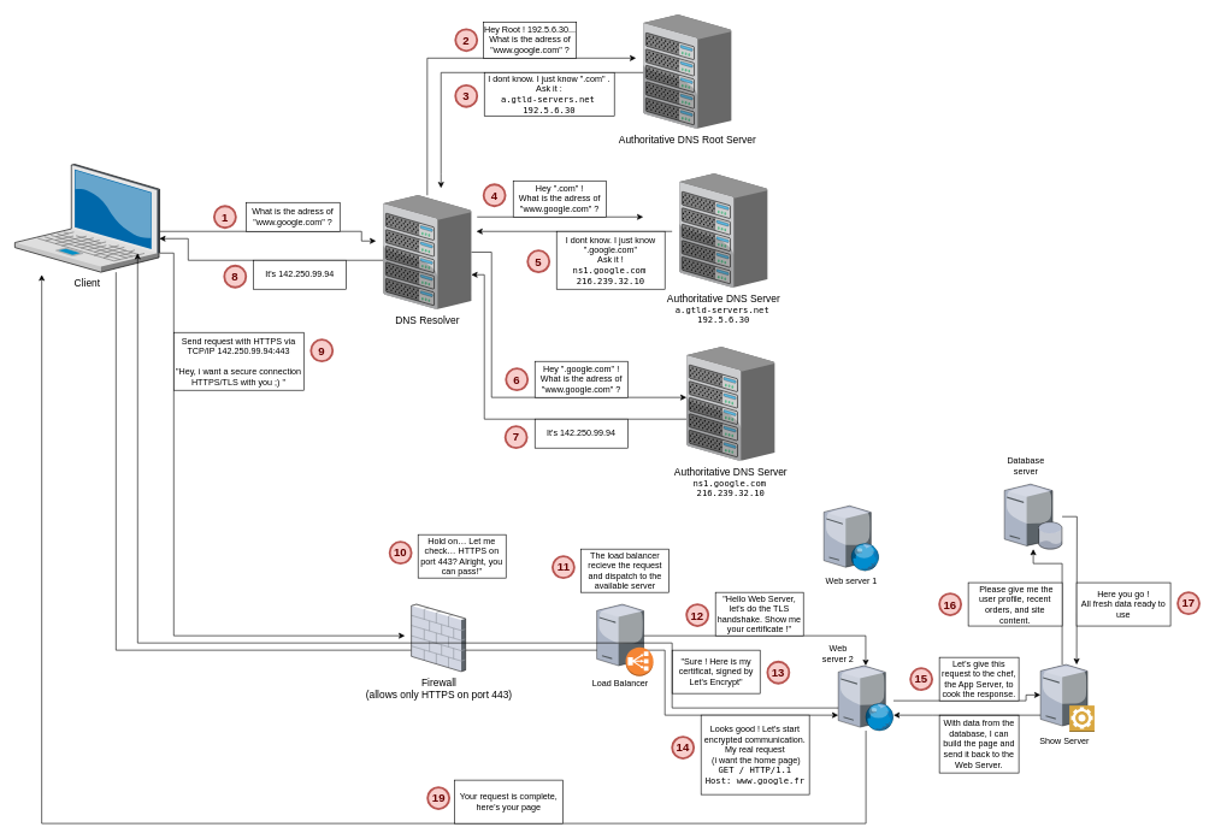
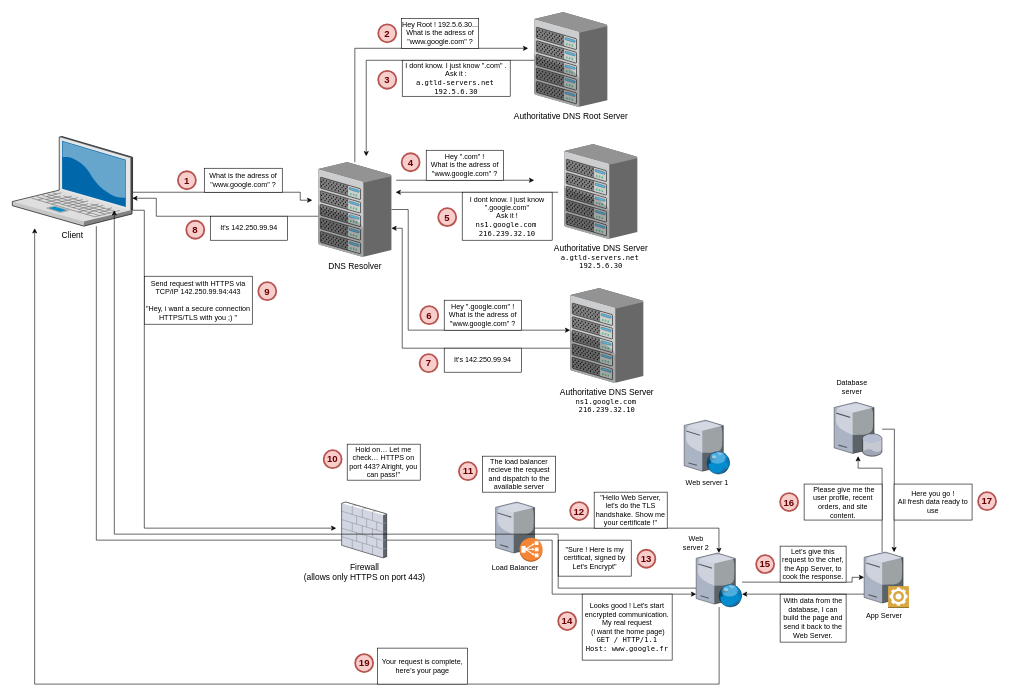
  <mxCell id="0" style=";html=1;" />
  <mxCell id="1" style=";html=1;" parent="0" />
  <mxCell id="2" style="edgeStyle=none;rounded=0;html=1;startSize=10;endSize=10;jettySize=auto;orthogonalLoop=1;fontSize=14;endArrow=none;endFill=0;strokeWidth=2;" parent="1" edge="1"><mxGeometry relative="1" as="geometry"><mxPoint x="951.041" y="603.5" as="sourcePoint" /></mxGeometry></mxCell>
  <mxCell id="3" style="edgeStyle=none;rounded=0;html=1;startSize=10;endSize=10;jettySize=auto;orthogonalLoop=1;fontSize=14;endArrow=none;endFill=0;strokeWidth=2;" parent="1" edge="1"><mxGeometry relative="1" as="geometry"><mxPoint x="968" y="600.008" as="sourcePoint" /></mxGeometry></mxCell>
  <mxCell id="4" style="edgeStyle=none;rounded=0;html=1;startSize=10;endSize=10;jettySize=auto;orthogonalLoop=1;fontSize=14;endArrow=none;endFill=0;strokeWidth=2;" parent="1" edge="1"><mxGeometry relative="1" as="geometry"><mxPoint x="925.857" y="603.5" as="targetPoint" /></mxGeometry></mxCell>
  <mxCell id="5" style="edgeStyle=orthogonalEdgeStyle;rounded=0;orthogonalLoop=1;jettySize=auto;html=1;" edge="1" parent="1" source="8"><mxGeometry relative="1" as="geometry"><mxPoint x="520" y="333.25" as="targetPoint" /><Array as="points"><mxPoint x="500" y="320" /><mxPoint x="500" y="333" /></Array></mxGeometry></mxCell>
  <mxCell id="6" style="edgeStyle=orthogonalEdgeStyle;rounded=0;orthogonalLoop=1;jettySize=auto;html=1;" edge="1" parent="1" source="8"><mxGeometry relative="1" as="geometry"><mxPoint x="560" y="880" as="targetPoint" /><Array as="points"><mxPoint x="240" y="350" /></Array></mxGeometry></mxCell>
  <mxCell id="7" style="edgeStyle=orthogonalEdgeStyle;rounded=0;orthogonalLoop=1;jettySize=auto;html=1;" edge="1" parent="1" source="8" target="49"><mxGeometry relative="1" as="geometry"><Array as="points"><mxPoint x="160" y="900" /><mxPoint x="920" y="900" /><mxPoint x="920" y="990" /></Array></mxGeometry></mxCell>
  <mxCell id="8" value="Client" style="verticalLabelPosition=bottom;aspect=fixed;html=1;verticalAlign=top;strokeColor=none;shape=mxgraph.citrix.laptop_2;fillColor=#66B2FF;gradientColor=#0066CC;fontSize=14;" vertex="1" parent="1"><mxGeometry x="20" y="227.04" width="200.43" height="149.46" as="geometry" /></mxCell>
  <mxCell id="9" style="edgeStyle=orthogonalEdgeStyle;rounded=0;orthogonalLoop=1;jettySize=auto;html=1;entryX=0;entryY=0.444;entryDx=0;entryDy=0;entryPerimeter=0;" edge="1" parent="1" source="11" target="30"><mxGeometry relative="1" as="geometry"><mxPoint x="670" y="590" as="targetPoint" /><Array as="points"><mxPoint x="680" y="349" /><mxPoint x="680" y="550" /></Array></mxGeometry></mxCell>
  <mxCell id="10" style="edgeStyle=orthogonalEdgeStyle;rounded=0;orthogonalLoop=1;jettySize=auto;html=1;" edge="1" parent="1" source="11"><mxGeometry relative="1" as="geometry"><mxPoint x="220" y="330" as="targetPoint" /><Array as="points"><mxPoint x="260" y="360" /><mxPoint x="260" y="330" /><mxPoint x="224" y="330" /></Array></mxGeometry></mxCell>
  <mxCell id="11" value="DNS Resolver" style="verticalLabelPosition=bottom;aspect=fixed;html=1;verticalAlign=top;strokeColor=none;shape=mxgraph.citrix.chassis;fillColor=#66B2FF;gradientColor=#0066CC;fontSize=14;" vertex="1" parent="1"><mxGeometry x="530" y="270" width="122.01" height="157.5" as="geometry" /></mxCell>
  <mxCell id="12" value="Firewall&lt;div&gt;(allows only HTTPS on port 443)&lt;br&gt;&lt;/div&gt;" style="verticalLabelPosition=bottom;aspect=fixed;html=1;verticalAlign=top;strokeColor=none;shape=mxgraph.citrix.firewall;fillColor=#66B2FF;gradientColor=#0066CC;fontSize=14;" vertex="1" parent="1"><mxGeometry x="569" y="836.5" width="75" height="93" as="geometry" /></mxCell>
  <mxCell id="13" value="Authoritative DNS Root Server" style="verticalLabelPosition=bottom;aspect=fixed;html=1;verticalAlign=top;strokeColor=none;shape=mxgraph.citrix.chassis;fillColor=#66B2FF;gradientColor=#0066CC;fontSize=14;" vertex="1" parent="1"><mxGeometry x="890" y="20" width="122.01" height="157.5" as="geometry" /></mxCell>
  <mxCell id="14" value="" style="edgeStyle=orthogonalEdgeStyle;rounded=0;orthogonalLoop=1;jettySize=auto;html=1;" edge="1" parent="1" source="11"><mxGeometry x="0.324" relative="1" as="geometry"><mxPoint x="880" y="80" as="targetPoint" /><Array as="points"><mxPoint x="591" y="80" /></Array><mxPoint as="offset" /></mxGeometry></mxCell>
  <mxCell id="15" style="edgeStyle=orthogonalEdgeStyle;rounded=0;orthogonalLoop=1;jettySize=auto;html=1;" edge="1" parent="1" source="13"><mxGeometry relative="1" as="geometry"><mxPoint x="610" y="260" as="targetPoint" /><Array as="points"><mxPoint x="610" y="100" /><mxPoint x="610" y="240" /></Array></mxGeometry></mxCell>
  <mxCell id="16" value="3" style="ellipse;whiteSpace=wrap;html=1;aspect=fixed;fillColor=#f8cecc;strokeColor=#b85450;fontStyle=1;fontColor=#660000;fontSize=16;strokeWidth=3;" vertex="1" parent="1"><mxGeometry x="630" y="117.5" width="30" height="30" as="geometry" /></mxCell>
  <mxCell id="17" value="What is the adress of &quot;www.google.com&quot; ?" style="rounded=0;whiteSpace=wrap;html=1;" vertex="1" parent="1"><mxGeometry x="340" y="280" width="130" height="40" as="geometry" /></mxCell>
  <mxCell id="18" value="1" style="ellipse;whiteSpace=wrap;html=1;aspect=fixed;fillColor=#f8cecc;strokeColor=#b85450;fontStyle=1;fontColor=#660000;fontSize=16;strokeWidth=3;" vertex="1" parent="1"><mxGeometry x="296" y="285" width="30" height="30" as="geometry" /></mxCell>
  <mxCell id="19" value="Hey Root ! 192.5.6.30... &lt;br&gt;What is the adress of &quot;www.google.com&quot; ?" style="rounded=0;whiteSpace=wrap;html=1;" vertex="1" parent="1"><mxGeometry x="669" y="30" width="128.5" height="50" as="geometry" /></mxCell>
  <mxCell id="20" value="2" style="ellipse;whiteSpace=wrap;html=1;aspect=fixed;fillColor=#f8cecc;strokeColor=#b85450;fontStyle=1;fontColor=#660000;fontSize=16;strokeWidth=3;" vertex="1" parent="1"><mxGeometry x="630" y="40" width="30" height="30" as="geometry" /></mxCell>
  <mxCell id="21" value="I dont know. I just know &quot;.com&quot; . Ask it :&lt;div&gt;&lt;code data-end=&quot;274&quot; data-start=&quot;254&quot;&gt;a.gtld-servers.net&lt;/code&gt;&amp;nbsp;&lt;/div&gt;&lt;div&gt;&lt;code data-end=&quot;289&quot; data-start=&quot;277&quot;&gt;192.5.6.30&lt;/code&gt;&lt;br&gt;&lt;/div&gt;" style="rounded=0;whiteSpace=wrap;html=1;" vertex="1" parent="1"><mxGeometry x="670" y="100" width="180" height="60" as="geometry" /></mxCell>
  <mxCell id="22" value="Authoritative DNS Server&lt;div&gt;&lt;div style=&quot;font-size: 12px; text-wrap: wrap;&quot;&gt;&lt;code data-end=&quot;274&quot; data-start=&quot;254&quot;&gt;a.gtld-servers.net&lt;/code&gt;&amp;nbsp;&lt;/div&gt;&lt;div style=&quot;font-size: 12px; text-wrap: wrap;&quot;&gt;&lt;code data-end=&quot;289&quot; data-start=&quot;277&quot;&gt;192.5.6.30&lt;/code&gt;&lt;/div&gt;&lt;/div&gt;" style="verticalLabelPosition=bottom;aspect=fixed;html=1;verticalAlign=top;strokeColor=none;shape=mxgraph.citrix.chassis;fillColor=#66B2FF;gradientColor=#0066CC;fontSize=14;" vertex="1" parent="1"><mxGeometry x="940" y="240" width="122.01" height="157.5" as="geometry" /></mxCell>
  <mxCell id="23" value="" style="endArrow=classic;html=1;rounded=0;" edge="1" parent="1"><mxGeometry width="50" height="50" relative="1" as="geometry"><mxPoint x="660" y="300" as="sourcePoint" /><mxPoint x="890" y="300" as="targetPoint" /></mxGeometry></mxCell>
  <mxCell id="24" value="Hey &quot;.com&quot; !&lt;br&gt;What is the adress of &quot;www.google.com&quot; ?" style="rounded=0;whiteSpace=wrap;html=1;" vertex="1" parent="1"><mxGeometry x="710" y="250" width="128.5" height="50" as="geometry" /></mxCell>
  <mxCell id="25" value="4" style="ellipse;whiteSpace=wrap;html=1;aspect=fixed;fillColor=#f8cecc;strokeColor=#b85450;fontStyle=1;fontColor=#660000;fontSize=16;strokeWidth=3;" vertex="1" parent="1"><mxGeometry x="669" y="255" width="30" height="30" as="geometry" /></mxCell>
  <mxCell id="26" value="" style="endArrow=classic;html=1;rounded=0;" edge="1" parent="1"><mxGeometry width="50" height="50" relative="1" as="geometry"><mxPoint x="930" y="320" as="sourcePoint" /><mxPoint x="659" y="320" as="targetPoint" /></mxGeometry></mxCell>
  <mxCell id="27" value="I dont know. I just know &quot;.google.com&quot;&lt;br&gt;Ask it !&lt;br&gt;&lt;div&gt;&lt;code data-end=&quot;274&quot; data-start=&quot;254&quot;&gt;ns1.google.com&lt;/code&gt;&amp;nbsp;&lt;/div&gt;&lt;div&gt;&lt;code data-end=&quot;289&quot; data-start=&quot;277&quot;&gt;216.239.32.10&lt;/code&gt;&lt;/div&gt;" style="rounded=0;whiteSpace=wrap;html=1;" vertex="1" parent="1"><mxGeometry x="770" y="320" width="150" height="80" as="geometry" /></mxCell>
  <mxCell id="28" value="5" style="ellipse;whiteSpace=wrap;html=1;aspect=fixed;fillColor=#f8cecc;strokeColor=#b85450;fontStyle=1;fontColor=#660000;fontSize=16;strokeWidth=3;" vertex="1" parent="1"><mxGeometry x="730" y="346.5" width="30" height="30" as="geometry" /></mxCell>
  <mxCell id="29" style="edgeStyle=orthogonalEdgeStyle;rounded=0;orthogonalLoop=1;jettySize=auto;html=1;" edge="1" parent="1" source="30" target="11"><mxGeometry relative="1" as="geometry"><mxPoint x="660" y="420" as="targetPoint" /><Array as="points"><mxPoint x="670" y="580" /><mxPoint x="670" y="380" /></Array></mxGeometry></mxCell>
  <mxCell id="30" value="Authoritative DNS Server&lt;div&gt;&lt;div style=&quot;font-size: 12px; text-wrap: wrap;&quot;&gt;&lt;div&gt;&lt;code data-end=&quot;274&quot; data-start=&quot;254&quot;&gt;ns1.google.com&lt;/code&gt;&amp;nbsp;&lt;/div&gt;&lt;div&gt;&lt;span style=&quot;font-family: monospace;&quot;&gt;216.239.32.10&lt;/span&gt;&lt;br&gt;&lt;/div&gt;&lt;/div&gt;&lt;/div&gt;" style="verticalLabelPosition=bottom;aspect=fixed;html=1;verticalAlign=top;strokeColor=none;shape=mxgraph.citrix.chassis;fillColor=#66B2FF;gradientColor=#0066CC;fontSize=14;" vertex="1" parent="1"><mxGeometry x="950" y="480" width="122.01" height="157.5" as="geometry" /></mxCell>
  <mxCell id="31" value="6" style="ellipse;whiteSpace=wrap;html=1;aspect=fixed;fillColor=#f8cecc;strokeColor=#b85450;fontStyle=1;fontColor=#660000;fontSize=16;strokeWidth=3;" vertex="1" parent="1"><mxGeometry x="700" y="510" width="30" height="30" as="geometry" /></mxCell>
  <mxCell id="32" value="Hey &quot;.google.com&quot; !&lt;br&gt;What is the adress of &quot;www.google.com&quot; ?" style="rounded=0;whiteSpace=wrap;html=1;" vertex="1" parent="1"><mxGeometry x="740" y="500" width="128.5" height="50" as="geometry" /></mxCell>
  <mxCell id="33" value="It's 142.250.99.94" style="rounded=0;whiteSpace=wrap;html=1;" vertex="1" parent="1"><mxGeometry x="740" y="580" width="128.5" height="40" as="geometry" /></mxCell>
  <mxCell id="34" value="7" style="ellipse;whiteSpace=wrap;html=1;aspect=fixed;fillColor=#f8cecc;strokeColor=#b85450;fontStyle=1;fontColor=#660000;fontSize=16;strokeWidth=3;" vertex="1" parent="1"><mxGeometry x="699" y="590" width="30" height="30" as="geometry" /></mxCell>
  <mxCell id="35" value="8" style="ellipse;whiteSpace=wrap;html=1;aspect=fixed;fillColor=#f8cecc;strokeColor=#b85450;fontStyle=1;fontColor=#660000;fontSize=16;strokeWidth=3;" vertex="1" parent="1"><mxGeometry x="310" y="367.5" width="30" height="30" as="geometry" /></mxCell>
  <mxCell id="36" value="It's 142.250.99.94" style="rounded=0;whiteSpace=wrap;html=1;" vertex="1" parent="1"><mxGeometry x="350" y="360" width="128.5" height="40" as="geometry" /></mxCell>
  <mxCell id="37" value="9" style="ellipse;whiteSpace=wrap;html=1;aspect=fixed;fillColor=#f8cecc;strokeColor=#b85450;fontStyle=1;fontColor=#660000;fontSize=16;strokeWidth=3;" vertex="1" parent="1"><mxGeometry x="430" y="470" width="30" height="30" as="geometry" /></mxCell>
  <mxCell id="38" value="Hold on… Let me check… HTTPS on port 443? Alright, you can pass!&quot;" style="rounded=0;whiteSpace=wrap;html=1;" vertex="1" parent="1"><mxGeometry x="578.25" y="740" width="121.75" height="60" as="geometry" /></mxCell>
  <mxCell id="39" value="10" style="ellipse;whiteSpace=wrap;html=1;aspect=fixed;fillColor=#f8cecc;strokeColor=#b85450;fontStyle=1;fontColor=#660000;fontSize=16;strokeWidth=3;" vertex="1" parent="1"><mxGeometry x="539" y="750" width="30" height="30" as="geometry" /></mxCell>
  <mxCell id="40" value="" style="group" vertex="1" connectable="0" parent="1"><mxGeometry x="825.67" y="836.5" width="78.33" height="99.5" as="geometry" /></mxCell>
  <mxCell id="41" value="Load Balancer" style="verticalLabelPosition=bottom;sketch=0;aspect=fixed;html=1;verticalAlign=top;strokeColor=none;align=center;outlineConnect=0;shape=mxgraph.citrix.tower_server;spacingTop=11;" vertex="1" parent="40"><mxGeometry width="65" height="85" as="geometry" /></mxCell>
  <mxCell id="42" value="" style="outlineConnect=0;dashed=0;verticalLabelPosition=bottom;verticalAlign=top;align=center;html=1;shape=mxgraph.aws3.classic_load_balancer;fillColor=#F58534;gradientColor=none;" vertex="1" parent="40"><mxGeometry x="40" y="59.5" width="38.33" height="40" as="geometry" /></mxCell>
  <mxCell id="43" value="Send request with HTTPS via TCP/IP 142.250.99.94:443&lt;div&gt;&lt;br&gt;&lt;/div&gt;&lt;div&gt;&quot;Hey, i want a secure connection HTTPS/TLS with you ;) &quot;&lt;/div&gt;" style="rounded=0;whiteSpace=wrap;html=1;" vertex="1" parent="1"><mxGeometry x="240" y="460" width="180" height="80" as="geometry" /></mxCell>
  <mxCell id="44" value="The load balancer recieve the request and dispatch to the available server" style="rounded=0;whiteSpace=wrap;html=1;" vertex="1" parent="1"><mxGeometry x="803.75" y="760" width="121.75" height="60" as="geometry" /></mxCell>
  <mxCell id="45" value="11" style="ellipse;whiteSpace=wrap;html=1;aspect=fixed;fillColor=#f8cecc;strokeColor=#b85450;fontStyle=1;fontColor=#660000;fontSize=16;strokeWidth=3;" vertex="1" parent="1"><mxGeometry x="764.5" y="770" width="30" height="30" as="geometry" /></mxCell>
  <mxCell id="46" value="Web server 1" style="verticalLabelPosition=bottom;sketch=0;aspect=fixed;html=1;verticalAlign=top;strokeColor=none;align=center;outlineConnect=0;shape=mxgraph.citrix.web_server;" vertex="1" parent="1"><mxGeometry x="1140" y="700" width="76.5" height="90" as="geometry" /></mxCell>
  <mxCell id="47" style="edgeStyle=orthogonalEdgeStyle;rounded=0;orthogonalLoop=1;jettySize=auto;html=1;" edge="1" parent="1" source="49" target="59"><mxGeometry relative="1" as="geometry"><mxPoint x="1340" y="966.5" as="targetPoint" /><Array as="points"><mxPoint x="1420" y="970" /><mxPoint x="1420" y="962" /></Array></mxGeometry></mxCell>
  <mxCell id="48" style="edgeStyle=orthogonalEdgeStyle;rounded=0;orthogonalLoop=1;jettySize=auto;html=1;" edge="1" parent="1" source="49"><mxGeometry relative="1" as="geometry"><mxPoint x="57.241" y="380" as="targetPoint" /><Array as="points"><mxPoint x="1198" y="1140" /><mxPoint x="57" y="1140" /></Array></mxGeometry></mxCell>
  <mxCell id="49" value="" style="verticalLabelPosition=bottom;sketch=0;aspect=fixed;html=1;verticalAlign=top;strokeColor=none;align=center;outlineConnect=0;shape=mxgraph.citrix.web_server;" vertex="1" parent="1"><mxGeometry x="1160" y="921.5" width="76.5" height="90" as="geometry" /></mxCell>
  <mxCell id="50" style="edgeStyle=orthogonalEdgeStyle;rounded=0;orthogonalLoop=1;jettySize=auto;html=1;" edge="1" parent="1" source="41" target="49"><mxGeometry relative="1" as="geometry"><Array as="points"><mxPoint x="1198" y="880" /></Array></mxGeometry></mxCell>
  <mxCell id="51" value="12" style="ellipse;whiteSpace=wrap;html=1;aspect=fixed;fillColor=#f8cecc;strokeColor=#b85450;fontStyle=1;fontColor=#660000;fontSize=16;strokeWidth=3;" vertex="1" parent="1"><mxGeometry x="950" y="836.5" width="30" height="30" as="geometry" /></mxCell>
  <mxCell id="52" value="&quot;Hello Web Server, let's do the TLS handshake. Show me your certificate !&quot;" style="rounded=0;whiteSpace=wrap;html=1;" vertex="1" parent="1"><mxGeometry x="990" y="820" width="121.75" height="60" as="geometry" /></mxCell>
  <mxCell id="53" value="14" style="ellipse;whiteSpace=wrap;html=1;aspect=fixed;fillColor=#f8cecc;strokeColor=#b85450;fontStyle=1;fontColor=#660000;fontSize=16;strokeWidth=3;" vertex="1" parent="1"><mxGeometry x="930" y="1020" width="30" height="30" as="geometry" /></mxCell>
  <mxCell id="54" value="&quot;Sure ! Here is my certificat, signed by Let's Encrypt&quot;" style="rounded=0;whiteSpace=wrap;html=1;" vertex="1" parent="1"><mxGeometry x="930" y="900" width="121.75" height="60" as="geometry" /></mxCell>
  <mxCell id="55" value="13" style="ellipse;whiteSpace=wrap;html=1;aspect=fixed;fillColor=#f8cecc;strokeColor=#b85450;fontStyle=1;fontColor=#660000;fontSize=16;strokeWidth=3;" vertex="1" parent="1"><mxGeometry x="1062.01" y="916" width="30" height="30" as="geometry" /></mxCell>
  <mxCell id="56" style="edgeStyle=orthogonalEdgeStyle;rounded=0;orthogonalLoop=1;jettySize=auto;html=1;entryX=0.848;entryY=0.823;entryDx=0;entryDy=0;entryPerimeter=0;" edge="1" parent="1" source="49" target="8"><mxGeometry relative="1" as="geometry"><Array as="points"><mxPoint x="930" y="980" /><mxPoint x="930" y="890" /><mxPoint x="190" y="890" /></Array></mxGeometry></mxCell>
  <mxCell id="57" value="Looks good ! Let's start encrypted communication. My real request&lt;br&gt;&amp;nbsp;(i want the home page)&lt;div&gt;&lt;div&gt;&lt;font face=&quot;monospace&quot;&gt;GET / HTTP/1.1&lt;/font&gt;&lt;/div&gt;&lt;div&gt;&lt;font face=&quot;monospace&quot;&gt;Host: www.google.fr&lt;/font&gt;&lt;/div&gt;&lt;/div&gt;" style="rounded=0;whiteSpace=wrap;html=1;" vertex="1" parent="1"><mxGeometry x="970" y="990" width="150" height="110" as="geometry" /></mxCell>
  <mxCell id="58" value="" style="group" vertex="1" connectable="0" parent="1"><mxGeometry x="1440" y="919.88" width="74.76" height="93.25" as="geometry" /></mxCell>
- <mxCell id="59" value="Show Server" style="verticalLabelPosition=bottom;sketch=0;aspect=fixed;html=1;verticalAlign=top;strokeColor=none;align=center;outlineConnect=0;shape=mxgraph.citrix.tower_server;spacingTop=7;" vertex="1" parent="58"><mxGeometry width="65" height="85" as="geometry" /></mxCell>
+ <mxCell id="59" value="App Server" style="verticalLabelPosition=bottom;sketch=0;aspect=fixed;html=1;verticalAlign=top;strokeColor=none;align=center;outlineConnect=0;shape=mxgraph.citrix.tower_server;spacingTop=7;" vertex="1" parent="58"><mxGeometry width="65" height="85" as="geometry" /></mxCell>
  <mxCell id="60" value="" style="outlineConnect=0;dashed=0;verticalLabelPosition=bottom;verticalAlign=top;align=center;html=1;shape=mxgraph.aws3.worker;fillColor=#D9A741;gradientColor=none;" vertex="1" parent="58"><mxGeometry x="40" y="56.75" width="34.76" height="36.5" as="geometry" /></mxCell>
  <mxCell id="61" value="Let’s give this request to the chef, the App Server, to cook the response." style="rounded=0;whiteSpace=wrap;html=1;" vertex="1" parent="1"><mxGeometry x="1300" y="910" width="110" height="60" as="geometry" /></mxCell>
  <mxCell id="62" value="15" style="ellipse;whiteSpace=wrap;html=1;aspect=fixed;fillColor=#f8cecc;strokeColor=#b85450;fontStyle=1;fontColor=#660000;fontSize=16;strokeWidth=3;" vertex="1" parent="1"><mxGeometry x="1260" y="925" width="30" height="30" as="geometry" /></mxCell>
  <mxCell id="63" style="edgeStyle=orthogonalEdgeStyle;rounded=0;orthogonalLoop=1;jettySize=auto;html=1;" edge="1" parent="1" source="64"><mxGeometry relative="1" as="geometry"><mxPoint x="1490" y="920" as="targetPoint" /></mxGeometry></mxCell>
  <mxCell id="64" value="" style="verticalLabelPosition=bottom;sketch=0;aspect=fixed;html=1;verticalAlign=top;strokeColor=none;align=center;outlineConnect=0;shape=mxgraph.citrix.database_server;spacing=2;spacingBottom=0;spacingLeft=10;" vertex="1" parent="1"><mxGeometry x="1390" y="670" width="80" height="90" as="geometry" /></mxCell>
  <mxCell id="65" value="Database server" style="text;html=1;align=center;verticalAlign=middle;whiteSpace=wrap;rounded=0;" vertex="1" parent="1"><mxGeometry x="1390" y="630" width="60" height="30" as="geometry" /></mxCell>
  <mxCell id="66" style="edgeStyle=orthogonalEdgeStyle;rounded=0;orthogonalLoop=1;jettySize=auto;html=1;" edge="1" parent="1" source="59" target="64"><mxGeometry relative="1" as="geometry"><Array as="points"><mxPoint x="1470" y="780" /><mxPoint x="1430" y="780" /></Array></mxGeometry></mxCell>
  <mxCell id="67" value="&amp;nbsp;Please give me the user profile, recent orders, and site content." style="rounded=0;whiteSpace=wrap;html=1;" vertex="1" parent="1"><mxGeometry x="1340" y="806.5" width="130" height="60" as="geometry" /></mxCell>
  <mxCell id="68" value="16" style="ellipse;whiteSpace=wrap;html=1;aspect=fixed;fillColor=#f8cecc;strokeColor=#b85450;fontStyle=1;fontColor=#660000;fontSize=16;strokeWidth=3;" vertex="1" parent="1"><mxGeometry x="1300" y="821.5" width="30" height="30" as="geometry" /></mxCell>
  <mxCell id="69" value="Here you go !&lt;div&gt;All fresh data ready to use&lt;/div&gt;" style="rounded=0;whiteSpace=wrap;html=1;" vertex="1" parent="1"><mxGeometry x="1490" y="806.5" width="130" height="60" as="geometry" /></mxCell>
  <mxCell id="70" value="17" style="ellipse;whiteSpace=wrap;html=1;aspect=fixed;fillColor=#f8cecc;strokeColor=#b85450;fontStyle=1;fontColor=#660000;fontSize=16;strokeWidth=3;" vertex="1" parent="1"><mxGeometry x="1630" y="820" width="30" height="30" as="geometry" /></mxCell>
  <mxCell id="71" value="With data from the database, I can build the page and send it back to the Web Server." style="rounded=0;whiteSpace=wrap;html=1;" vertex="1" parent="1"><mxGeometry x="1300" y="990" width="110" height="80" as="geometry" /></mxCell>
  <mxCell id="72" style="edgeStyle=orthogonalEdgeStyle;rounded=0;orthogonalLoop=1;jettySize=auto;html=1;" edge="1" parent="1" source="59" target="49"><mxGeometry relative="1" as="geometry"><Array as="points"><mxPoint x="1290" y="990" /><mxPoint x="1290" y="990" /></Array></mxGeometry></mxCell>
  <mxCell id="73" value="Web server 2" style="text;html=1;align=center;verticalAlign=middle;whiteSpace=wrap;rounded=0;" vertex="1" parent="1"><mxGeometry x="1130" y="889.88" width="60" height="30" as="geometry" /></mxCell>
  <mxCell id="74" value="19" style="ellipse;whiteSpace=wrap;html=1;aspect=fixed;fillColor=#f8cecc;strokeColor=#b85450;fontStyle=1;fontColor=#660000;fontSize=16;strokeWidth=3;" vertex="1" parent="1"><mxGeometry x="591.5" y="1090" width="30" height="30" as="geometry" /></mxCell>
  <mxCell id="75" value="Your request is complete, here’s your page" style="rounded=0;whiteSpace=wrap;html=1;" vertex="1" parent="1"><mxGeometry x="629" y="1080" width="150" height="60" as="geometry" /></mxCell>
